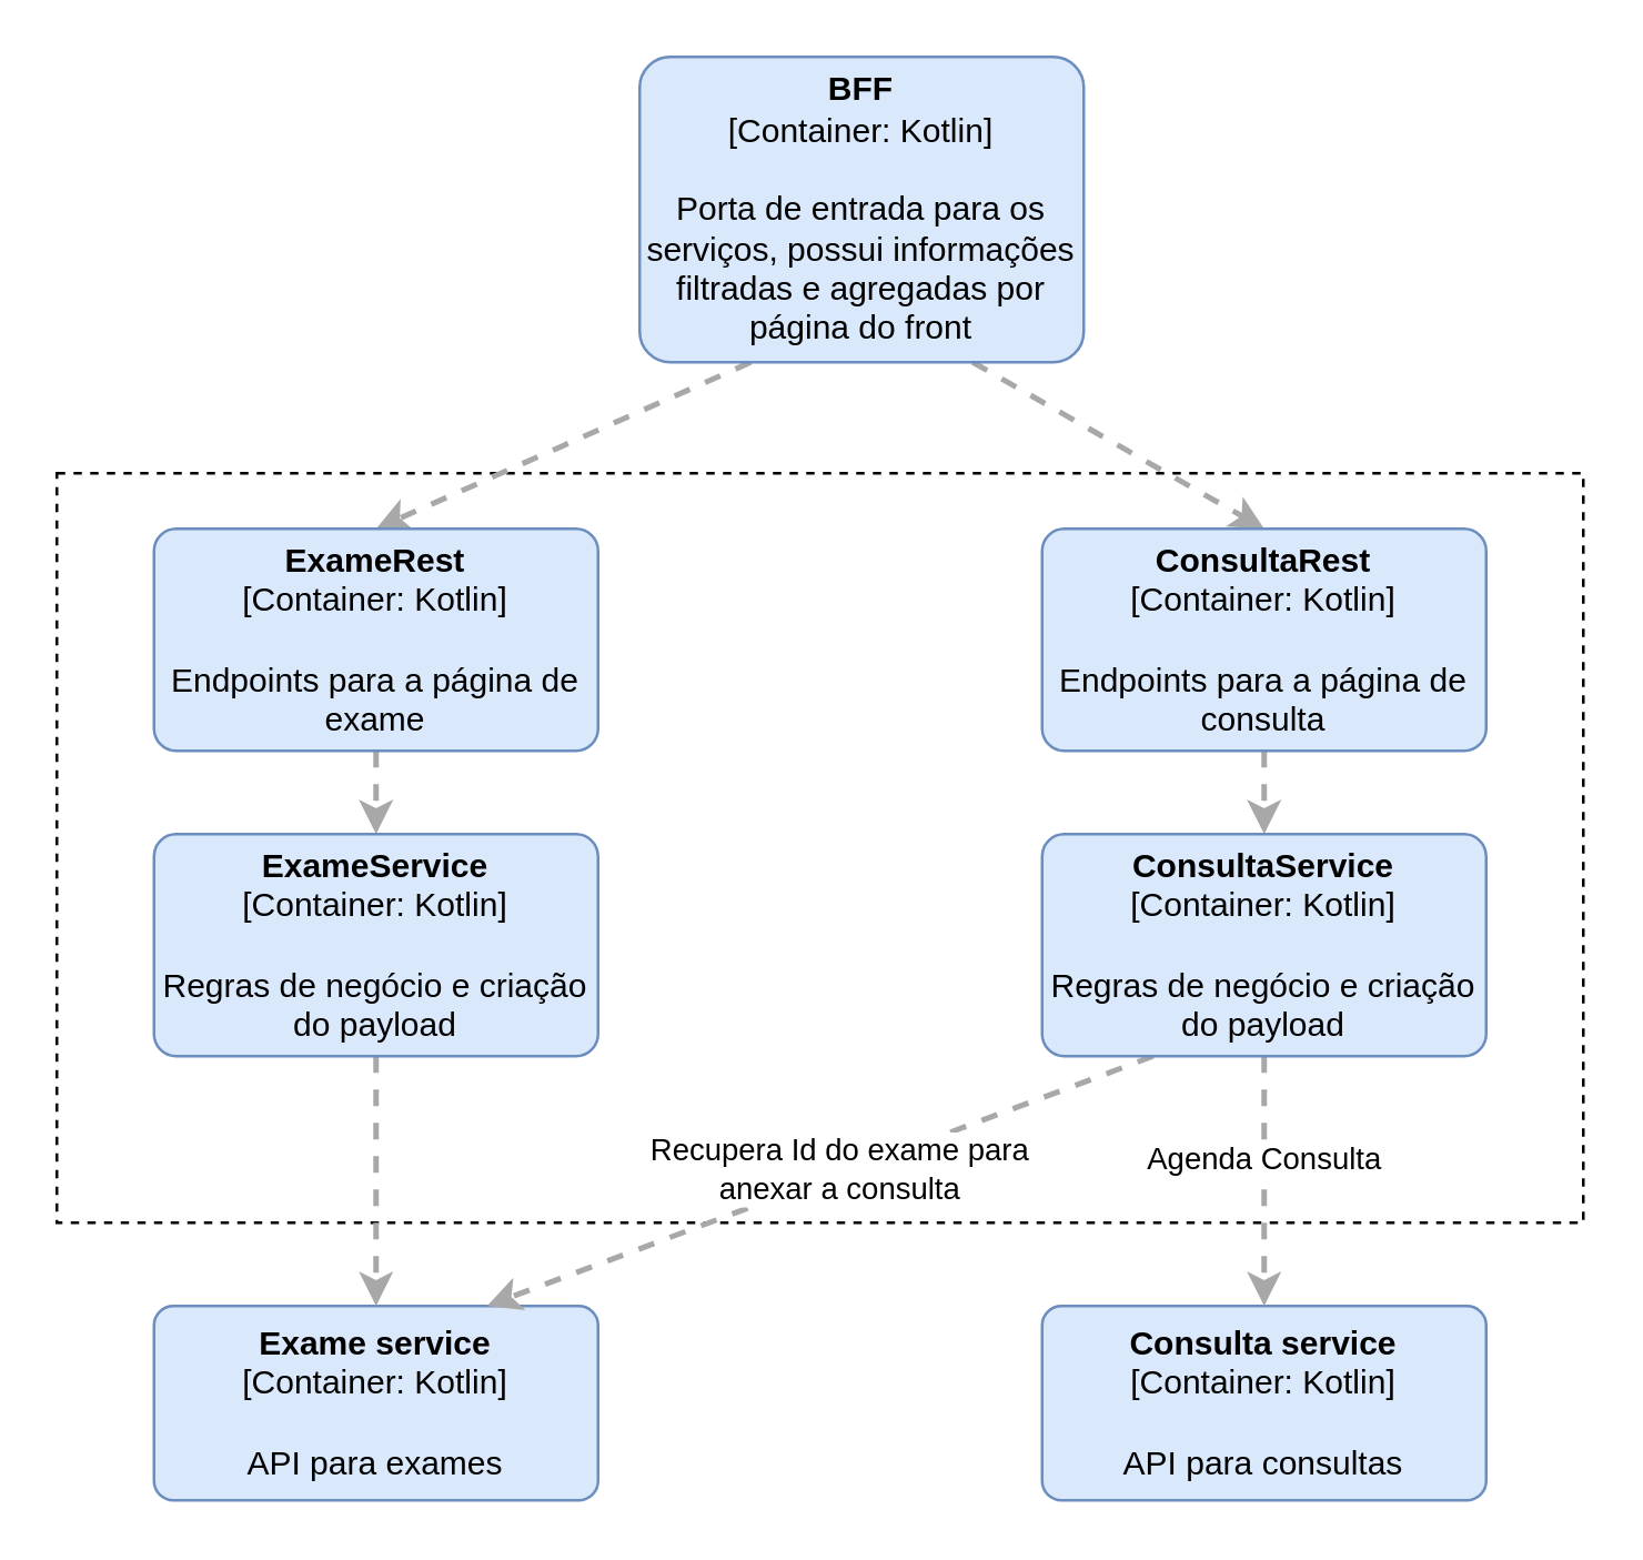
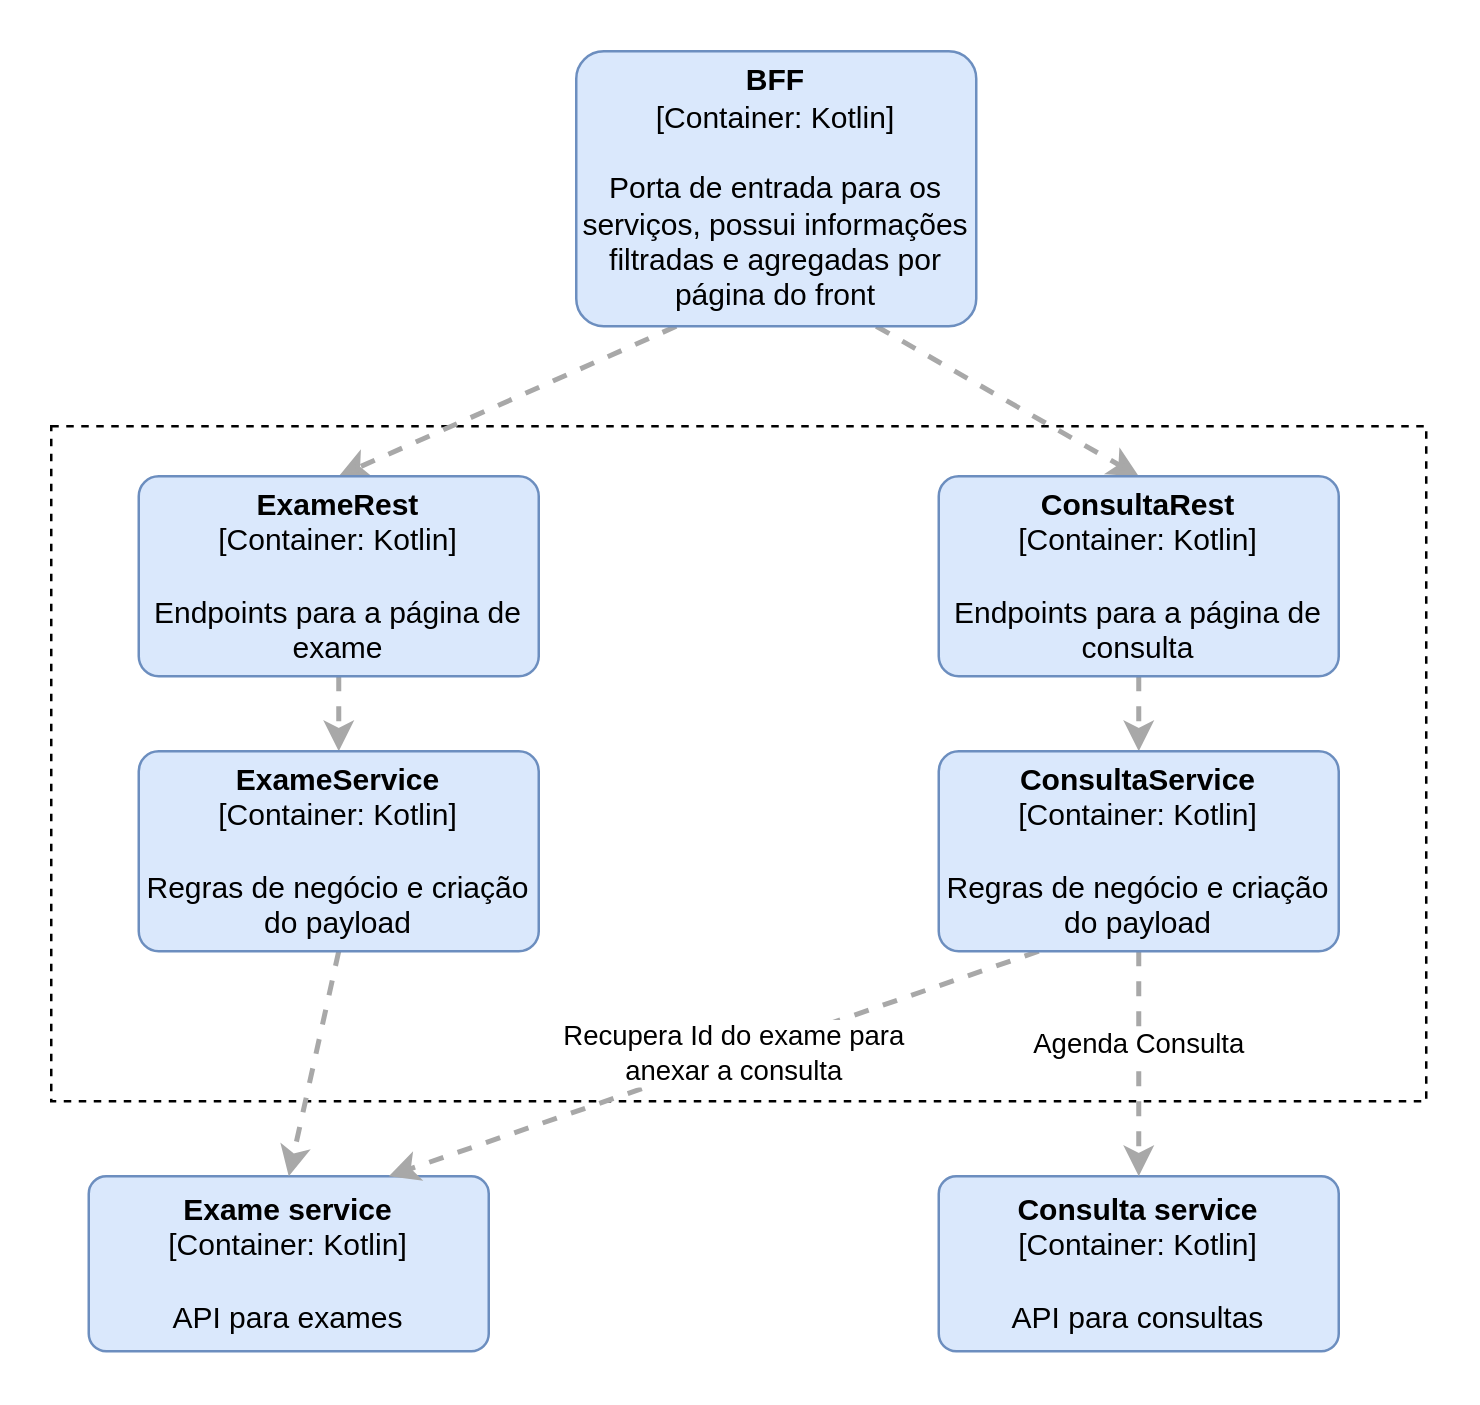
  <mxCell id="0" />
  <mxCell id="1" parent="0" />
  <mxCell id="2" value="" style="whiteSpace=wrap;html=1;fillColor=none;dashed=1;" vertex="1" parent="1"><mxGeometry x="20" y="170" width="550" height="270" as="geometry" /></mxCell>
  <mxCell id="3" style="rounded=0;orthogonalLoop=1;jettySize=auto;html=1;exitX=0.25;exitY=1;exitDx=0;exitDy=0;exitPerimeter=0;entryX=0.5;entryY=0;entryDx=0;entryDy=0;entryPerimeter=0;strokeWidth=2;dashed=1;strokeColor=#A8A8A8;" edge="1" parent="1" source="5" target="9"><mxGeometry relative="1" as="geometry" /></mxCell>
  <mxCell id="4" style="rounded=0;orthogonalLoop=1;jettySize=auto;html=1;exitX=0.75;exitY=1;exitDx=0;exitDy=0;exitPerimeter=0;entryX=0.5;entryY=0;entryDx=0;entryDy=0;entryPerimeter=0;strokeWidth=2;dashed=1;strokeColor=#A8A8A8;" edge="1" parent="1" source="5" target="11"><mxGeometry relative="1" as="geometry" /></mxCell>
  <mxCell id="5" value="&lt;span&gt;&lt;b&gt;BFF&lt;/b&gt;&lt;/span&gt;&lt;br&gt;&lt;div&gt;[Container:&amp;nbsp;&lt;span&gt;Kotlin&lt;/span&gt;&lt;span&gt;]&lt;/span&gt;&lt;/div&gt;&lt;div&gt;&lt;br&gt;&lt;/div&gt;&lt;div&gt;Porta de entrada para os serviços, possui informações filtradas e agregadas por página do front&lt;/div&gt;" style="rounded=1;whiteSpace=wrap;html=1;labelBackgroundColor=none;fillColor=#dae8fc;fontColor=#000000;align=center;arcSize=10;strokeColor=#6c8ebf;points=[[0.25,0,0],[0.5,0,0],[0.75,0,0],[1,0.25,0],[1,0.5,0],[1,0.75,0],[0.75,1,0],[0.5,1,0],[0.25,1,0],[0,0.75,0],[0,0.5,0],[0,0.25,0]];" vertex="1" parent="1"><mxGeometry x="230" y="20" width="160" height="110.0" as="geometry" /></mxCell>
- <mxCell id="6" value="&lt;b&gt;Exame service&lt;/b&gt;&lt;br&gt;&lt;div&gt;[Container:&amp;nbsp;&lt;span&gt;Kotlin&lt;/span&gt;&lt;span&gt;]&lt;/span&gt;&lt;/div&gt;&lt;br&gt;&lt;div&gt;API para exames&lt;/div&gt;" style="rounded=1;whiteSpace=wrap;html=1;labelBackgroundColor=none;fillColor=#dae8fc;fontColor=#000000;align=center;arcSize=10;strokeColor=#6c8ebf;points=[[0.25,0,0],[0.5,0,0],[0.75,0,0],[1,0.25,0],[1,0.5,0],[1,0.75,0],[0.75,1,0],[0.5,1,0],[0.25,1,0],[0,0.75,0],[0,0.5,0],[0,0.25,0]];" vertex="1" parent="1"><mxGeometry x="55" y="470" width="160" height="70" as="geometry" /></mxCell>
+ <mxCell id="6" value="&lt;b&gt;Exame service&lt;/b&gt;&lt;br&gt;&lt;div&gt;[Container:&amp;nbsp;&lt;span&gt;Kotlin&lt;/span&gt;&lt;span&gt;]&lt;/span&gt;&lt;/div&gt;&lt;br&gt;&lt;div&gt;API para exames&lt;/div&gt;" style="rounded=1;whiteSpace=wrap;html=1;labelBackgroundColor=none;fillColor=#dae8fc;fontColor=#000000;align=center;arcSize=10;strokeColor=#6c8ebf;points=[[0.25,0,0],[0.5,0,0],[0.75,0,0],[1,0.25,0],[1,0.5,0],[1,0.75,0],[0.75,1,0],[0.5,1,0],[0.25,1,0],[0,0.75,0],[0,0.5,0],[0,0.25,0]];" vertex="1" parent="1"><mxGeometry x="35" y="470" width="160" height="70" as="geometry" /></mxCell>
  <mxCell id="7" value="&lt;b&gt;Consulta service&lt;/b&gt;&lt;br&gt;&lt;div&gt;[Container:&amp;nbsp;&lt;span&gt;Kotlin&lt;/span&gt;&lt;span&gt;]&lt;/span&gt;&lt;/div&gt;&lt;br&gt;&lt;div&gt;API para consultas&lt;/div&gt;" style="rounded=1;whiteSpace=wrap;html=1;labelBackgroundColor=none;fillColor=#dae8fc;fontColor=#000000;align=center;arcSize=10;strokeColor=#6c8ebf;points=[[0.25,0,0],[0.5,0,0],[0.75,0,0],[1,0.25,0],[1,0.5,0],[1,0.75,0],[0.75,1,0],[0.5,1,0],[0.25,1,0],[0,0.75,0],[0,0.5,0],[0,0.25,0]];" vertex="1" parent="1"><mxGeometry x="375" y="470" width="160" height="70" as="geometry" /></mxCell>
  <mxCell id="8" style="rounded=0;orthogonalLoop=1;jettySize=auto;html=1;exitX=0.5;exitY=1;exitDx=0;exitDy=0;exitPerimeter=0;entryX=0.5;entryY=0;entryDx=0;entryDy=0;entryPerimeter=0;strokeWidth=2;dashed=1;strokeColor=#A8A8A8;" edge="1" parent="1" source="9" target="13"><mxGeometry relative="1" as="geometry" /></mxCell>
  <mxCell id="9" value="&lt;span&gt;&lt;b&gt;ExameRest&lt;/b&gt;&lt;/span&gt;&lt;br&gt;&lt;div&gt;[Container:&amp;nbsp;&lt;span&gt;Kotlin&lt;/span&gt;&lt;span&gt;]&lt;/span&gt;&lt;/div&gt;&lt;div&gt;&lt;br&gt;&lt;/div&gt;&lt;div&gt;Endpoints para a página de exame&lt;/div&gt;" style="rounded=1;whiteSpace=wrap;html=1;labelBackgroundColor=none;fillColor=#dae8fc;fontColor=#000000;align=center;arcSize=10;strokeColor=#6c8ebf;points=[[0.25,0,0],[0.5,0,0],[0.75,0,0],[1,0.25,0],[1,0.5,0],[1,0.75,0],[0.75,1,0],[0.5,1,0],[0.25,1,0],[0,0.75,0],[0,0.5,0],[0,0.25,0]];" vertex="1" parent="1"><mxGeometry x="55" y="190" width="160" height="80" as="geometry" /></mxCell>
  <mxCell id="10" style="rounded=0;orthogonalLoop=1;jettySize=auto;html=1;exitX=0.5;exitY=1;exitDx=0;exitDy=0;exitPerimeter=0;entryX=0.5;entryY=0;entryDx=0;entryDy=0;entryPerimeter=0;strokeWidth=2;dashed=1;strokeColor=#A8A8A8;" edge="1" parent="1" source="11" target="18"><mxGeometry relative="1" as="geometry" /></mxCell>
  <mxCell id="11" value="&lt;span&gt;&lt;b&gt;ConsultaRest&lt;/b&gt;&lt;/span&gt;&lt;br&gt;&lt;div&gt;[Container:&amp;nbsp;&lt;span&gt;Kotlin&lt;/span&gt;&lt;span&gt;]&lt;/span&gt;&lt;/div&gt;&lt;div&gt;&lt;br&gt;&lt;/div&gt;&lt;div&gt;Endpoints para a página de consulta&lt;/div&gt;" style="rounded=1;whiteSpace=wrap;html=1;labelBackgroundColor=none;fillColor=#dae8fc;fontColor=#000000;align=center;arcSize=10;strokeColor=#6c8ebf;points=[[0.25,0,0],[0.5,0,0],[0.75,0,0],[1,0.25,0],[1,0.5,0],[1,0.75,0],[0.75,1,0],[0.5,1,0],[0.25,1,0],[0,0.75,0],[0,0.5,0],[0,0.25,0]];" vertex="1" parent="1"><mxGeometry x="375" y="190" width="160" height="80" as="geometry" /></mxCell>
  <mxCell id="12" style="rounded=0;orthogonalLoop=1;jettySize=auto;html=1;exitX=0.5;exitY=1;exitDx=0;exitDy=0;exitPerimeter=0;entryX=0.5;entryY=0;entryDx=0;entryDy=0;entryPerimeter=0;strokeWidth=2;dashed=1;strokeColor=#A8A8A8;" edge="1" parent="1" source="13" target="6"><mxGeometry relative="1" as="geometry" /></mxCell>
  <mxCell id="13" value="&lt;span&gt;&lt;b&gt;ExameService&lt;/b&gt;&lt;/span&gt;&lt;br&gt;&lt;div&gt;[Container:&amp;nbsp;&lt;span&gt;Kotlin&lt;/span&gt;&lt;span&gt;]&lt;/span&gt;&lt;/div&gt;&lt;div&gt;&lt;br&gt;&lt;/div&gt;&lt;div&gt;Regras de negócio e criação do payload&lt;/div&gt;" style="rounded=1;whiteSpace=wrap;html=1;labelBackgroundColor=none;fillColor=#dae8fc;fontColor=#000000;align=center;arcSize=10;strokeColor=#6c8ebf;points=[[0.25,0,0],[0.5,0,0],[0.75,0,0],[1,0.25,0],[1,0.5,0],[1,0.75,0],[0.75,1,0],[0.5,1,0],[0.25,1,0],[0,0.75,0],[0,0.5,0],[0,0.25,0]];" vertex="1" parent="1"><mxGeometry x="55" y="300" width="160" height="80" as="geometry" /></mxCell>
  <mxCell id="14" style="rounded=0;orthogonalLoop=1;jettySize=auto;html=1;exitX=0.5;exitY=1;exitDx=0;exitDy=0;exitPerimeter=0;strokeWidth=2;dashed=1;strokeColor=#A8A8A8;" edge="1" parent="1" source="18" target="7"><mxGeometry relative="1" as="geometry" /></mxCell>
  <mxCell id="15" value="Agenda Consulta" style="edgeLabel;html=1;align=center;verticalAlign=middle;resizable=0;points=[];" vertex="1" connectable="0" parent="14"><mxGeometry x="-0.2" y="-1" relative="1" as="geometry"><mxPoint as="offset" /></mxGeometry></mxCell>
  <mxCell id="16" style="edgeStyle=none;rounded=0;orthogonalLoop=1;jettySize=auto;html=1;exitX=0.25;exitY=1;exitDx=0;exitDy=0;exitPerimeter=0;entryX=0.75;entryY=0;entryDx=0;entryDy=0;entryPerimeter=0;dashed=1;strokeColor=#A8A8A8;strokeWidth=2;" edge="1" parent="1" source="18" target="6"><mxGeometry relative="1" as="geometry" /></mxCell>
  <mxCell id="17" value="Recupera Id do exame para &lt;br&gt;anexar a consulta" style="edgeLabel;html=1;align=center;verticalAlign=middle;resizable=0;points=[];" vertex="1" connectable="0" parent="16"><mxGeometry x="-0.065" y="-2" relative="1" as="geometry"><mxPoint as="offset" /></mxGeometry></mxCell>
  <mxCell id="18" value="&lt;span&gt;&lt;b&gt;ConsultaService&lt;/b&gt;&lt;/span&gt;&lt;br&gt;&lt;div&gt;[Container:&amp;nbsp;&lt;span&gt;Kotlin&lt;/span&gt;&lt;span&gt;]&lt;/span&gt;&lt;/div&gt;&lt;div&gt;&lt;br&gt;&lt;/div&gt;&lt;div&gt;Regras de negócio e criação do payload&lt;/div&gt;" style="rounded=1;whiteSpace=wrap;html=1;labelBackgroundColor=none;fillColor=#dae8fc;fontColor=#000000;align=center;arcSize=10;strokeColor=#6c8ebf;points=[[0.25,0,0],[0.5,0,0],[0.75,0,0],[1,0.25,0],[1,0.5,0],[1,0.75,0],[0.75,1,0],[0.5,1,0],[0.25,1,0],[0,0.75,0],[0,0.5,0],[0,0.25,0]];" vertex="1" parent="1"><mxGeometry x="375" y="300" width="160" height="80" as="geometry" /></mxCell>
